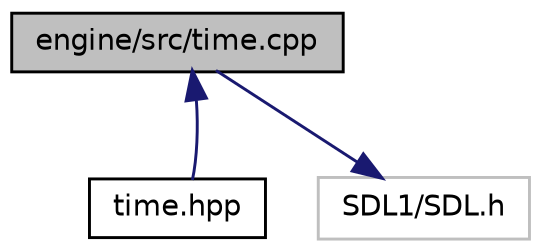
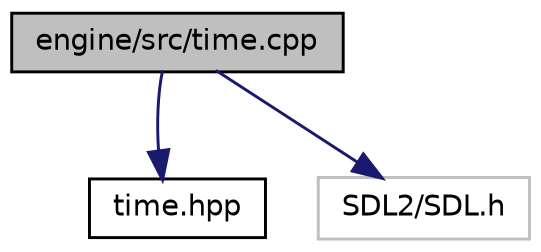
  digraph {
    node [color=black fillcolor=white fontname=Helvetica fontsize=10 shape=record style=filled]
    edge [color=midnightblue fontname=Helvetica fontsize=10 labelfontname=Helvetica labelfontsize=10 style=solid]
    n1 [fillcolor=grey75 fontcolor=black height=0.2 label="engine/src/time.cpp" width=0.4]
    n2 [height=0.2 label="time.hpp" width=0.4]
-   n3 [color=grey75 height=0.2 label="SDL1/SDL.h" width=0.4]
-   n2 -> n1
+   n3 [color=grey75 height=0.2 label="SDL2/SDL.h" width=0.4]
+   n1 -> n2
    n1 -> n3
  }
